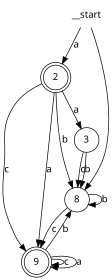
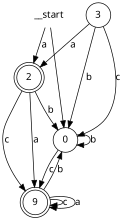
  digraph {
    fontname="Noto Sans"
    node [fontname="Noto Sans" shape=circle]
    edge [fontname="Noto Sans"]
    __start [shape=none]
-   n2 [label=8]
+   n2 [label=0]
    n3 [label=2 shape=doublecircle]
    n4 [label=9 shape=doublecircle]
    n5 [label=3]
    __start -> n2
    __start -> n3 [label=a]
    n2 -> n2 [label=b]
    n2 -> n4 [label=c]
    n3 -> n2 [label=b]
    n3 -> n4 [label=c]
    n3 -> n4 [label=a]
    n4 -> n2 [label=b]
    n4 -> n4 [label=c]
    n4 -> n4 [label=a]
    n5 -> n2 [label=c]
    n5 -> n2 [label=b]
-   n3 -> n5 [label=a]
+   n5 -> n3 [label=a]
  }
